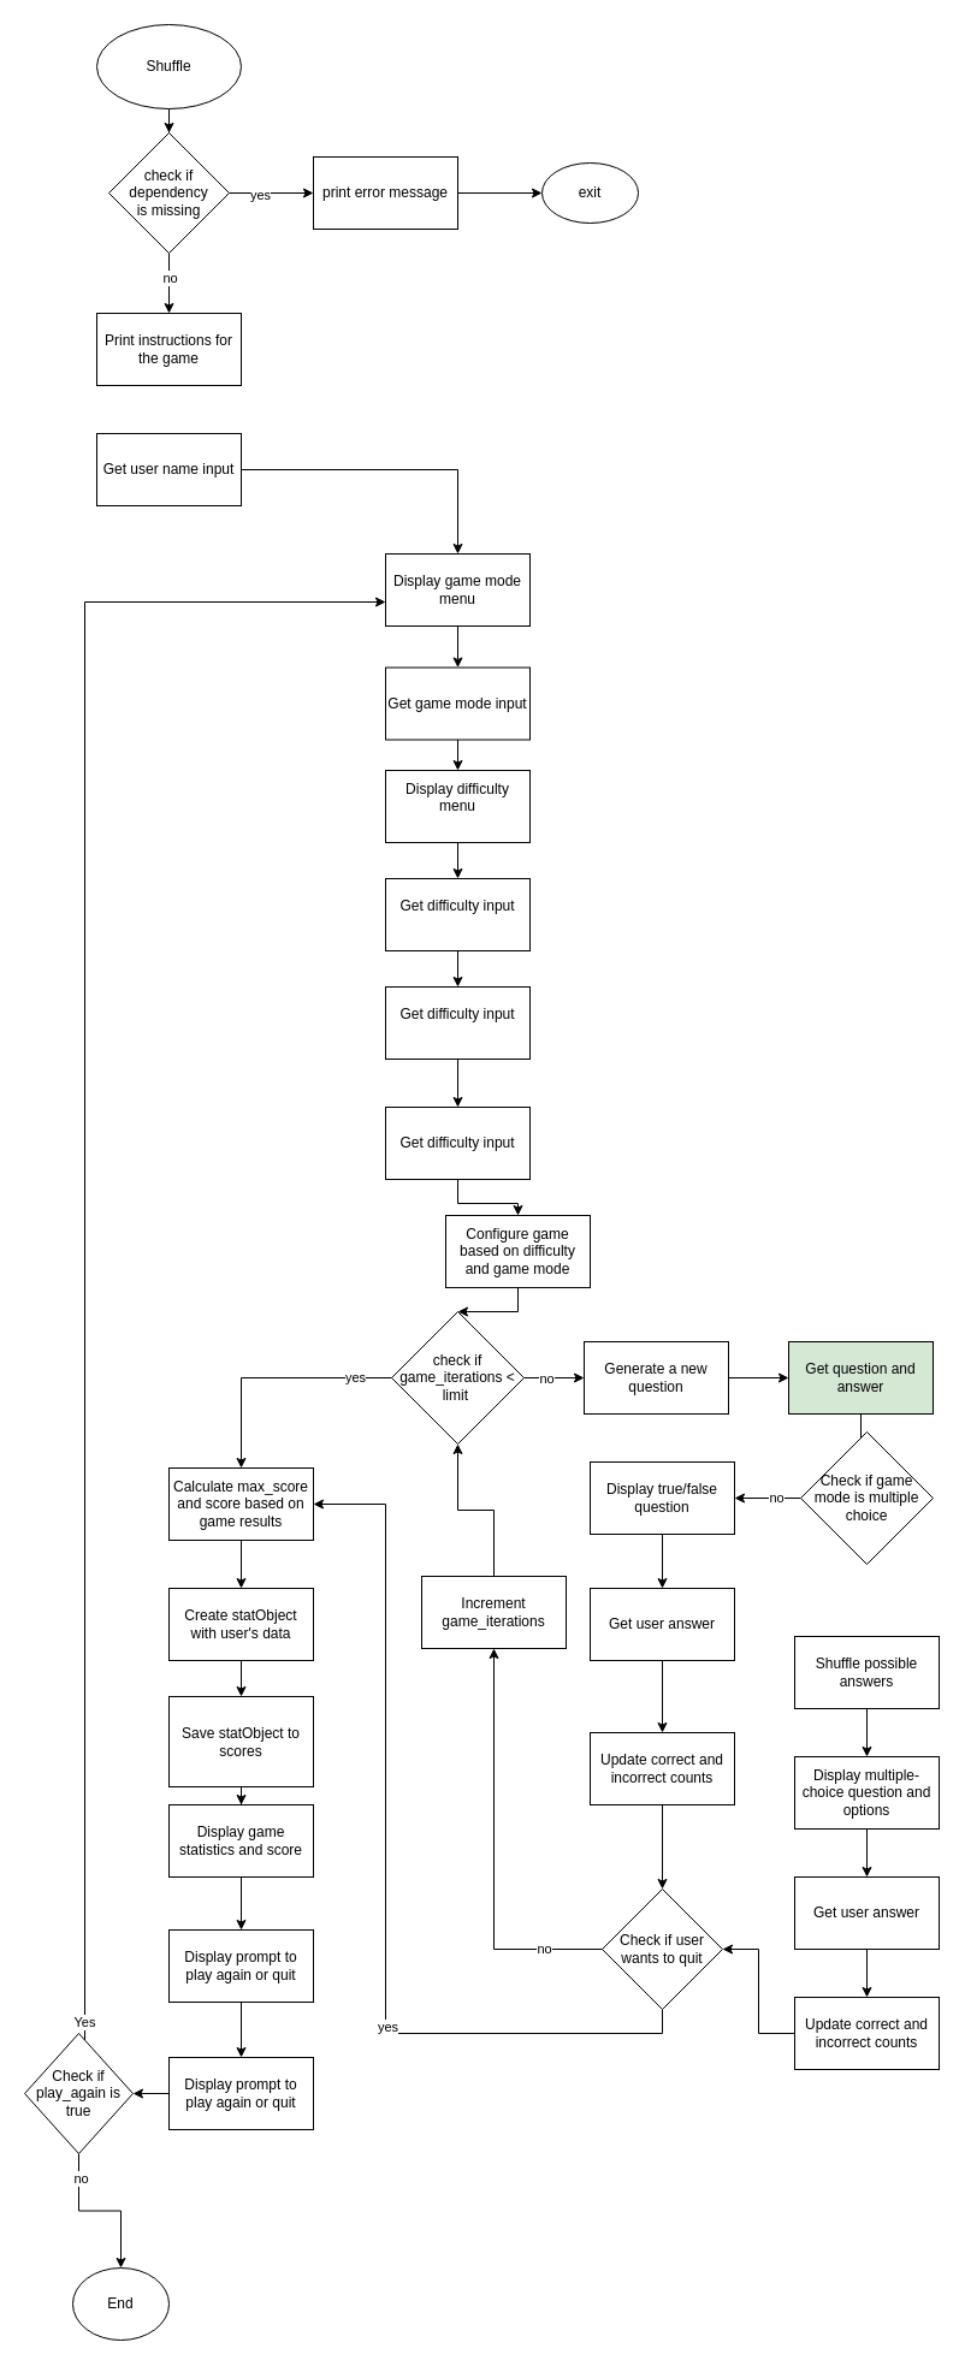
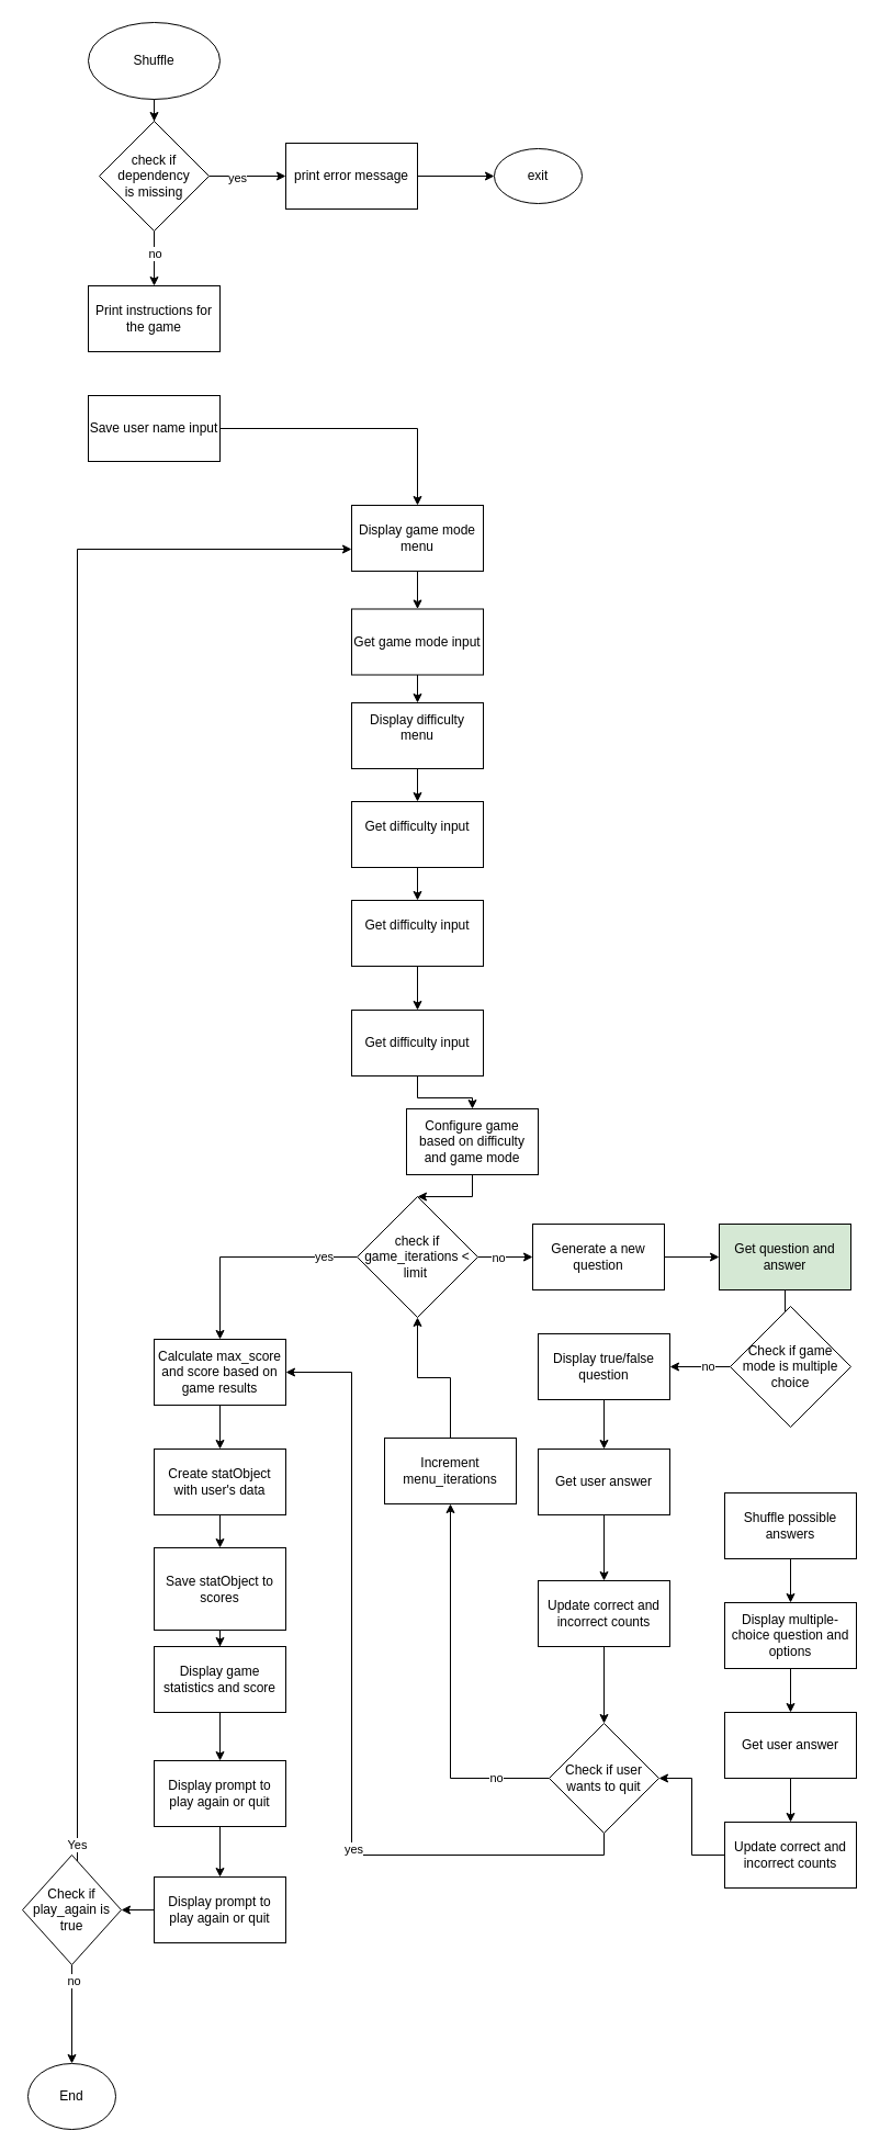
  <mxCell id="0" />
  <mxCell id="1" parent="0" />
  <mxCell id="2" value="" style="edgeStyle=orthogonalEdgeStyle;rounded=0;orthogonalLoop=1;jettySize=auto;html=1;" edge="1" parent="1" source="3" target="8"><mxGeometry relative="1" as="geometry" /></mxCell>
  <mxCell id="3" value="Shuffle" style="ellipse;whiteSpace=wrap;html=1;" vertex="1" parent="1"><mxGeometry x="80" y="20" width="120" height="70" as="geometry" /></mxCell>
  <mxCell id="4" value="" style="edgeStyle=orthogonalEdgeStyle;rounded=0;orthogonalLoop=1;jettySize=auto;html=1;" edge="1" parent="1" source="8" target="10"><mxGeometry relative="1" as="geometry" /></mxCell>
  <mxCell id="5" value="yes" style="edgeLabel;html=1;align=center;verticalAlign=middle;resizable=0;points=[];" vertex="1" connectable="0" parent="4"><mxGeometry x="-0.295" y="-1" relative="1" as="geometry"><mxPoint as="offset" /></mxGeometry></mxCell>
  <mxCell id="6" value="" style="edgeStyle=orthogonalEdgeStyle;rounded=0;orthogonalLoop=1;jettySize=auto;html=1;" edge="1" parent="1" source="8" target="12"><mxGeometry relative="1" as="geometry" /></mxCell>
  <mxCell id="7" value="no" style="edgeLabel;html=1;align=center;verticalAlign=middle;resizable=0;points=[];" vertex="1" connectable="0" parent="6"><mxGeometry x="-0.717" relative="1" as="geometry"><mxPoint y="13" as="offset" /></mxGeometry></mxCell>
  <mxCell id="8" value="check if dependency&lt;br&gt;is missing" style="rhombus;whiteSpace=wrap;html=1;" vertex="1" parent="1"><mxGeometry x="90" y="110" width="100" height="100" as="geometry" /></mxCell>
  <mxCell id="9" value="" style="edgeStyle=orthogonalEdgeStyle;rounded=0;orthogonalLoop=1;jettySize=auto;html=1;" edge="1" parent="1" source="10" target="11"><mxGeometry relative="1" as="geometry" /></mxCell>
  <mxCell id="10" value="print error message" style="whiteSpace=wrap;html=1;" vertex="1" parent="1"><mxGeometry x="260" y="130" width="120" height="60" as="geometry" /></mxCell>
  <mxCell id="11" value="exit" style="ellipse;whiteSpace=wrap;html=1;" vertex="1" parent="1"><mxGeometry x="450" y="135" width="80" height="50" as="geometry" /></mxCell>
  <mxCell id="12" value="&lt;div&gt;Print instructions for the game&lt;/div&gt;" style="whiteSpace=wrap;html=1;" vertex="1" parent="1"><mxGeometry x="80" y="260" width="120" height="60" as="geometry" /></mxCell>
  <mxCell id="13" value="" style="edgeStyle=orthogonalEdgeStyle;rounded=0;orthogonalLoop=1;jettySize=auto;html=1;" edge="1" parent="1" source="14" target="16"><mxGeometry relative="1" as="geometry" /></mxCell>
- <mxCell id="14" value="&lt;div&gt;Get user name input&lt;/div&gt;" style="whiteSpace=wrap;html=1;" vertex="1" parent="1"><mxGeometry x="80" y="360" width="120" height="60" as="geometry" /></mxCell>
+ <mxCell id="14" value="&lt;div&gt;Save user name input&lt;/div&gt;" style="whiteSpace=wrap;html=1;" vertex="1" parent="1"><mxGeometry x="80" y="360" width="120" height="60" as="geometry" /></mxCell>
  <mxCell id="15" value="" style="edgeStyle=orthogonalEdgeStyle;rounded=0;orthogonalLoop=1;jettySize=auto;html=1;" edge="1" parent="1" source="16" target="18"><mxGeometry relative="1" as="geometry" /></mxCell>
  <mxCell id="16" value="&lt;div&gt;Display game mode menu&lt;/div&gt;" style="whiteSpace=wrap;html=1;" vertex="1" parent="1"><mxGeometry x="320" y="460" width="120" height="60" as="geometry" /></mxCell>
  <mxCell id="17" value="" style="edgeStyle=orthogonalEdgeStyle;rounded=0;orthogonalLoop=1;jettySize=auto;html=1;" edge="1" parent="1" source="18" target="20"><mxGeometry relative="1" as="geometry" /></mxCell>
  <mxCell id="18" value="&lt;div&gt;Get game mode input&lt;/div&gt;" style="whiteSpace=wrap;html=1;" vertex="1" parent="1"><mxGeometry x="320" y="554.5" width="120" height="60" as="geometry" /></mxCell>
  <mxCell id="19" value="" style="edgeStyle=orthogonalEdgeStyle;rounded=0;orthogonalLoop=1;jettySize=auto;html=1;" edge="1" parent="1" source="20" target="22"><mxGeometry relative="1" as="geometry" /></mxCell>
  <mxCell id="20" value="&lt;div&gt;Display difficulty menu&lt;/div&gt;&lt;div&gt;&lt;br&gt;&lt;/div&gt;" style="whiteSpace=wrap;html=1;" vertex="1" parent="1"><mxGeometry x="320" y="640" width="120" height="60" as="geometry" /></mxCell>
  <mxCell id="21" value="" style="edgeStyle=orthogonalEdgeStyle;rounded=0;orthogonalLoop=1;jettySize=auto;html=1;" edge="1" parent="1" source="22" target="24"><mxGeometry relative="1" as="geometry" /></mxCell>
  <mxCell id="22" value="&lt;div&gt;Get difficulty input&lt;/div&gt;&lt;div&gt;&lt;br&gt;&lt;/div&gt;" style="whiteSpace=wrap;html=1;" vertex="1" parent="1"><mxGeometry x="320" y="730" width="120" height="60" as="geometry" /></mxCell>
  <mxCell id="23" value="" style="edgeStyle=orthogonalEdgeStyle;rounded=0;orthogonalLoop=1;jettySize=auto;html=1;" edge="1" parent="1" source="24" target="26"><mxGeometry relative="1" as="geometry" /></mxCell>
  <mxCell id="24" value="&lt;div&gt;Get difficulty input&lt;/div&gt;&lt;div&gt;&lt;br&gt;&lt;/div&gt;" style="whiteSpace=wrap;html=1;" vertex="1" parent="1"><mxGeometry x="320" y="820" width="120" height="60" as="geometry" /></mxCell>
  <mxCell id="25" value="" style="edgeStyle=orthogonalEdgeStyle;rounded=0;orthogonalLoop=1;jettySize=auto;html=1;" edge="1" parent="1" source="26" target="28"><mxGeometry relative="1" as="geometry" /></mxCell>
  <mxCell id="26" value="Get difficulty input" style="whiteSpace=wrap;html=1;" vertex="1" parent="1"><mxGeometry x="320" y="920" width="120" height="60" as="geometry" /></mxCell>
  <mxCell id="27" value="" style="edgeStyle=orthogonalEdgeStyle;rounded=0;orthogonalLoop=1;jettySize=auto;html=1;entryX=0.5;entryY=0;entryDx=0;entryDy=0;" edge="1" parent="1" source="28" target="78"><mxGeometry relative="1" as="geometry"><mxPoint x="380.048" y="1100" as="targetPoint" /></mxGeometry></mxCell>
  <mxCell id="28" value="Configure game based on difficulty and game mode" style="whiteSpace=wrap;html=1;" vertex="1" parent="1"><mxGeometry x="370" y="1010" width="120" height="60" as="geometry" /></mxCell>
  <mxCell id="29" value="" style="edgeStyle=orthogonalEdgeStyle;rounded=0;orthogonalLoop=1;jettySize=auto;html=1;exitX=1;exitY=0.5;exitDx=0;exitDy=0;" edge="1" parent="1" source="78" target="34"><mxGeometry relative="1" as="geometry"><mxPoint x="440" y="1130" as="sourcePoint" /></mxGeometry></mxCell>
  <mxCell id="30" value="no" style="edgeLabel;html=1;align=center;verticalAlign=middle;resizable=0;points=[];" vertex="1" connectable="0" parent="29"><mxGeometry x="-0.297" relative="1" as="geometry"><mxPoint as="offset" /></mxGeometry></mxCell>
  <mxCell id="31" value="" style="edgeStyle=orthogonalEdgeStyle;rounded=0;orthogonalLoop=1;jettySize=auto;html=1;exitX=0;exitY=0.5;exitDx=0;exitDy=0;" edge="1" parent="1" source="78" target="62"><mxGeometry relative="1" as="geometry"><mxPoint x="350" y="1160" as="sourcePoint" /></mxGeometry></mxCell>
  <mxCell id="32" value="yes" style="edgeLabel;html=1;align=center;verticalAlign=middle;resizable=0;points=[];" vertex="1" connectable="0" parent="31"><mxGeometry x="-0.693" y="-1" relative="1" as="geometry"><mxPoint as="offset" /></mxGeometry></mxCell>
  <mxCell id="33" value="" style="edgeStyle=orthogonalEdgeStyle;rounded=0;orthogonalLoop=1;jettySize=auto;html=1;" edge="1" parent="1" source="34" target="36"><mxGeometry relative="1" as="geometry" /></mxCell>
  <mxCell id="34" value="Generate a new question" style="whiteSpace=wrap;html=1;" vertex="1" parent="1"><mxGeometry x="485" y="1115" width="120" height="60" as="geometry" /></mxCell>
  <mxCell id="35" value="" style="edgeStyle=orthogonalEdgeStyle;rounded=0;orthogonalLoop=1;jettySize=auto;html=1;" edge="1" parent="1" source="36" target="39"><mxGeometry relative="1" as="geometry" /></mxCell>
  <mxCell id="36" value="Get question and answer" style="whiteSpace=wrap;html=1;fillColor=#d5e8d4;" vertex="1" parent="1"><mxGeometry x="655" y="1115" width="120" height="60" as="geometry" /></mxCell>
  <mxCell id="37" value="" style="edgeStyle=orthogonalEdgeStyle;rounded=0;orthogonalLoop=1;jettySize=auto;html=1;" edge="1" parent="1" source="39" target="43"><mxGeometry relative="1" as="geometry" /></mxCell>
  <mxCell id="38" value="no" style="edgeLabel;html=1;align=center;verticalAlign=middle;resizable=0;points=[];" vertex="1" connectable="0" parent="37"><mxGeometry x="-0.226" y="-1" relative="1" as="geometry"><mxPoint as="offset" /></mxGeometry></mxCell>
  <mxCell id="39" value="Check if game mode is multiple choice" style="rhombus;whiteSpace=wrap;html=1;" vertex="1" parent="1"><mxGeometry x="665" y="1190" width="110" height="110" as="geometry" /></mxCell>
  <mxCell id="40" value="" style="edgeStyle=orthogonalEdgeStyle;rounded=0;orthogonalLoop=1;jettySize=auto;html=1;" edge="1" parent="1" source="41" target="45"><mxGeometry relative="1" as="geometry" /></mxCell>
  <mxCell id="41" value="Shuffle possible answers" style="whiteSpace=wrap;html=1;" vertex="1" parent="1"><mxGeometry x="660" y="1360" width="120" height="60" as="geometry" /></mxCell>
  <mxCell id="42" value="" style="edgeStyle=orthogonalEdgeStyle;rounded=0;orthogonalLoop=1;jettySize=auto;html=1;" edge="1" parent="1" source="43" target="56"><mxGeometry relative="1" as="geometry" /></mxCell>
  <mxCell id="43" value="Display true/false question" style="whiteSpace=wrap;html=1;" vertex="1" parent="1"><mxGeometry x="490" y="1215" width="120" height="60" as="geometry" /></mxCell>
  <mxCell id="44" value="" style="edgeStyle=orthogonalEdgeStyle;rounded=0;orthogonalLoop=1;jettySize=auto;html=1;" edge="1" parent="1" source="45" target="47"><mxGeometry relative="1" as="geometry" /></mxCell>
  <mxCell id="45" value="Display multiple-choice question and options" style="whiteSpace=wrap;html=1;" vertex="1" parent="1"><mxGeometry x="660" y="1460" width="120" height="60" as="geometry" /></mxCell>
  <mxCell id="46" value="" style="edgeStyle=orthogonalEdgeStyle;rounded=0;orthogonalLoop=1;jettySize=auto;html=1;" edge="1" parent="1" source="47" target="49"><mxGeometry relative="1" as="geometry" /></mxCell>
  <mxCell id="47" value="Get user answer" style="whiteSpace=wrap;html=1;" vertex="1" parent="1"><mxGeometry x="660" y="1560" width="120" height="60" as="geometry" /></mxCell>
  <mxCell id="48" value="" style="edgeStyle=orthogonalEdgeStyle;rounded=0;orthogonalLoop=1;jettySize=auto;html=1;" edge="1" parent="1" source="49" target="54"><mxGeometry relative="1" as="geometry" /></mxCell>
  <mxCell id="49" value="Update correct and incorrect counts" style="whiteSpace=wrap;html=1;" vertex="1" parent="1"><mxGeometry x="660" y="1660" width="120" height="60" as="geometry" /></mxCell>
  <mxCell id="50" value="" style="edgeStyle=orthogonalEdgeStyle;rounded=0;orthogonalLoop=1;jettySize=auto;html=1;entryX=0.5;entryY=1;entryDx=0;entryDy=0;" edge="1" parent="1" source="54" target="60"><mxGeometry relative="1" as="geometry"><mxPoint x="430" y="1620" as="targetPoint" /></mxGeometry></mxCell>
  <mxCell id="51" value="no" style="edgeLabel;html=1;align=center;verticalAlign=middle;resizable=0;points=[];" vertex="1" connectable="0" parent="50"><mxGeometry x="-0.711" y="-1" relative="1" as="geometry"><mxPoint as="offset" /></mxGeometry></mxCell>
  <mxCell id="52" value="" style="edgeStyle=orthogonalEdgeStyle;rounded=0;orthogonalLoop=1;jettySize=auto;html=1;entryX=1;entryY=0.5;entryDx=0;entryDy=0;" edge="1" parent="1" source="54" target="62"><mxGeometry relative="1" as="geometry"><mxPoint x="550" y="1770" as="targetPoint" /><Array as="points"><mxPoint x="550" y="1690" /><mxPoint x="320" y="1690" /><mxPoint x="320" y="1250" /></Array></mxGeometry></mxCell>
  <mxCell id="53" value="yes" style="edgeLabel;html=1;align=center;verticalAlign=middle;resizable=0;points=[];" vertex="1" connectable="0" parent="52"><mxGeometry x="-0.317" y="-1" relative="1" as="geometry"><mxPoint as="offset" /></mxGeometry></mxCell>
  <mxCell id="54" value="Check if user wants to quit" style="rhombus;whiteSpace=wrap;html=1;" vertex="1" parent="1"><mxGeometry x="500" y="1570" width="100" height="100" as="geometry" /></mxCell>
  <mxCell id="55" value="" style="edgeStyle=orthogonalEdgeStyle;rounded=0;orthogonalLoop=1;jettySize=auto;html=1;" edge="1" parent="1" source="56" target="58"><mxGeometry relative="1" as="geometry" /></mxCell>
  <mxCell id="56" value="Get user answer" style="whiteSpace=wrap;html=1;" vertex="1" parent="1"><mxGeometry x="490" y="1320" width="120" height="60" as="geometry" /></mxCell>
  <mxCell id="57" value="" style="edgeStyle=orthogonalEdgeStyle;rounded=0;orthogonalLoop=1;jettySize=auto;html=1;" edge="1" parent="1" source="58" target="54"><mxGeometry relative="1" as="geometry" /></mxCell>
  <mxCell id="58" value="Update correct and incorrect counts" style="whiteSpace=wrap;html=1;" vertex="1" parent="1"><mxGeometry x="490" y="1440" width="120" height="60" as="geometry" /></mxCell>
  <mxCell id="59" value="" style="edgeStyle=orthogonalEdgeStyle;rounded=0;orthogonalLoop=1;jettySize=auto;html=1;entryX=0.5;entryY=1;entryDx=0;entryDy=0;" edge="1" parent="1" source="60" target="78"><mxGeometry relative="1" as="geometry"><mxPoint x="410" y="1160" as="targetPoint" /></mxGeometry></mxCell>
- <mxCell id="60" value="Increment game_iterations" style="rounded=0;whiteSpace=wrap;html=1;" vertex="1" parent="1"><mxGeometry x="350" y="1310" width="120" height="60" as="geometry" /></mxCell>
+ <mxCell id="60" value="Increment menu_iterations" style="rounded=0;whiteSpace=wrap;html=1;" vertex="1" parent="1"><mxGeometry x="350" y="1310" width="120" height="60" as="geometry" /></mxCell>
  <mxCell id="61" value="" style="edgeStyle=orthogonalEdgeStyle;rounded=0;orthogonalLoop=1;jettySize=auto;html=1;" edge="1" parent="1" source="62" target="64"><mxGeometry relative="1" as="geometry" /></mxCell>
  <mxCell id="62" value="Calculate max_score and score based on game results" style="whiteSpace=wrap;html=1;" vertex="1" parent="1"><mxGeometry x="140" y="1220" width="120" height="60" as="geometry" /></mxCell>
  <mxCell id="63" value="" style="edgeStyle=orthogonalEdgeStyle;rounded=0;orthogonalLoop=1;jettySize=auto;html=1;" edge="1" parent="1" source="64" target="66"><mxGeometry relative="1" as="geometry" /></mxCell>
  <mxCell id="64" value="Create statObject with user's data" style="whiteSpace=wrap;html=1;" vertex="1" parent="1"><mxGeometry x="140" y="1320" width="120" height="60" as="geometry" /></mxCell>
  <mxCell id="65" value="" style="edgeStyle=orthogonalEdgeStyle;rounded=0;orthogonalLoop=1;jettySize=auto;html=1;" edge="1" parent="1" source="66" target="68"><mxGeometry relative="1" as="geometry" /></mxCell>
  <mxCell id="66" value="Save statObject to scores" style="whiteSpace=wrap;html=1;" vertex="1" parent="1"><mxGeometry x="140" y="1410" width="120" height="75" as="geometry" /></mxCell>
  <mxCell id="67" value="" style="edgeStyle=orthogonalEdgeStyle;rounded=0;orthogonalLoop=1;jettySize=auto;html=1;" edge="1" parent="1" source="68" target="70"><mxGeometry relative="1" as="geometry" /></mxCell>
  <mxCell id="68" value="Display game statistics and score" style="whiteSpace=wrap;html=1;" vertex="1" parent="1"><mxGeometry x="140" y="1500" width="120" height="60" as="geometry" /></mxCell>
  <mxCell id="69" value="" style="edgeStyle=orthogonalEdgeStyle;rounded=0;orthogonalLoop=1;jettySize=auto;html=1;" edge="1" parent="1" source="70" target="72"><mxGeometry relative="1" as="geometry" /></mxCell>
  <mxCell id="70" value="Display prompt to play again or quit" style="whiteSpace=wrap;html=1;" vertex="1" parent="1"><mxGeometry x="140" y="1604" width="120" height="60" as="geometry" /></mxCell>
  <mxCell id="71" value="" style="edgeStyle=orthogonalEdgeStyle;rounded=0;orthogonalLoop=1;jettySize=auto;html=1;" edge="1" parent="1" source="72" target="76"><mxGeometry relative="1" as="geometry" /></mxCell>
  <mxCell id="72" value="Display prompt to play again or quit" style="whiteSpace=wrap;html=1;" vertex="1" parent="1"><mxGeometry x="140" y="1710" width="120" height="60" as="geometry" /></mxCell>
  <mxCell id="73" value="" style="edgeStyle=orthogonalEdgeStyle;rounded=0;orthogonalLoop=1;jettySize=auto;html=1;" edge="1" parent="1" source="76" target="77"><mxGeometry relative="1" as="geometry"><mxPoint x="65" y="1170" as="targetPoint" /></mxGeometry></mxCell>
  <mxCell id="74" value="no" style="edgeLabel;html=1;align=center;verticalAlign=middle;resizable=0;points=[];" vertex="1" connectable="0" parent="73"><mxGeometry x="-0.688" y="1" relative="1" as="geometry"><mxPoint as="offset" /></mxGeometry></mxCell>
  <mxCell id="75" value="Yes" style="edgeStyle=orthogonalEdgeStyle;rounded=0;orthogonalLoop=1;jettySize=auto;html=1;" edge="1" parent="1" source="76" target="16"><mxGeometry x="-0.979" relative="1" as="geometry"><mxPoint x="270" y="450" as="targetPoint" /><Array as="points"><mxPoint x="70" y="500" /></Array><mxPoint as="offset" /></mxGeometry></mxCell>
  <mxCell id="76" value="Check if play_again is true" style="rhombus;whiteSpace=wrap;html=1;" vertex="1" parent="1"><mxGeometry x="20" y="1690" width="90" height="100" as="geometry" /></mxCell>
- <mxCell id="77" value="End" style="ellipse;whiteSpace=wrap;html=1;" vertex="1" parent="1"><mxGeometry x="60" y="1885" width="80" height="60" as="geometry" /></mxCell>
+ <mxCell id="77" value="End" style="ellipse;whiteSpace=wrap;html=1;" vertex="1" parent="1"><mxGeometry x="25" y="1880" width="80" height="60" as="geometry" /></mxCell>
  <mxCell id="78" value="check if game_iterations &amp;lt; limit&amp;nbsp;" style="rhombus;whiteSpace=wrap;html=1;" vertex="1" parent="1"><mxGeometry x="325" y="1090" width="110" height="110" as="geometry" /></mxCell>
